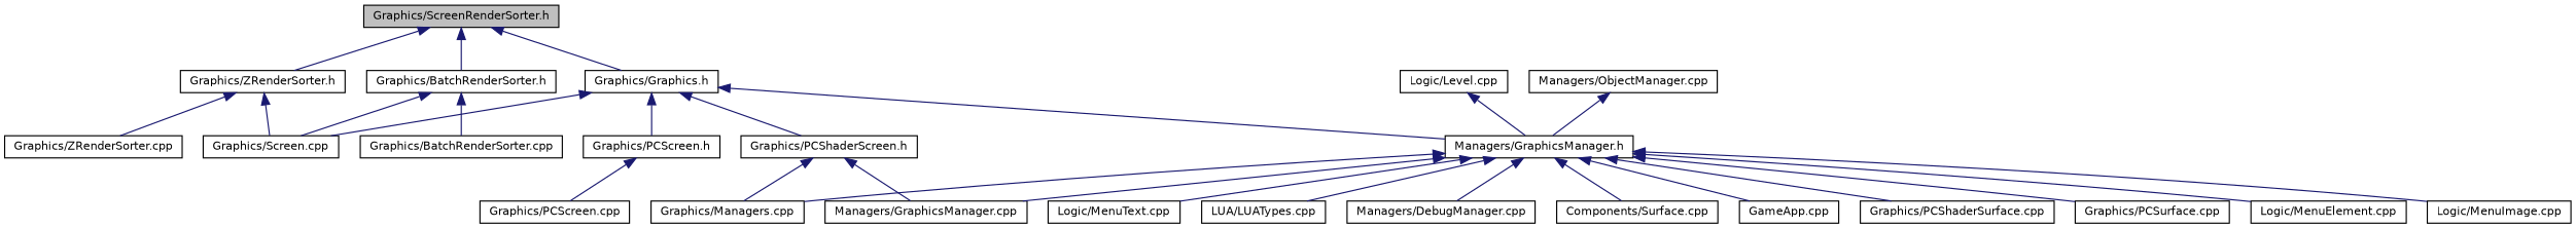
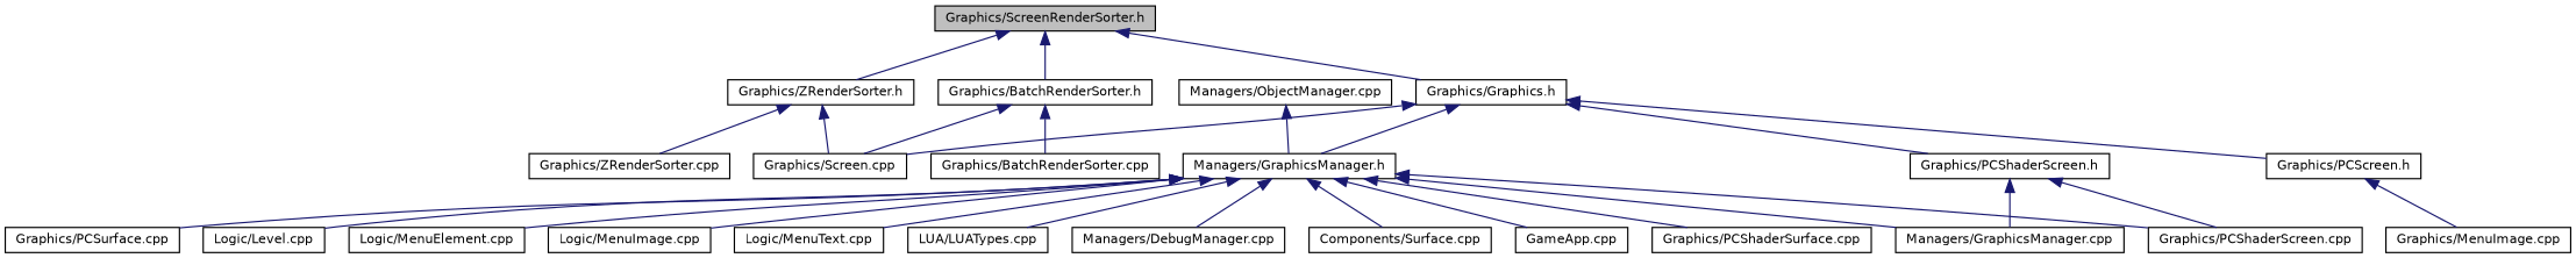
  digraph {
    node [color=black fillcolor=white fontname=Helvetica fontsize=10 shape=record style=filled]
    edge [color=midnightblue dir=back fontname=Helvetica fontsize=10 labelfontname=Helvetica labelfontsize=10 style=solid]
    n1 [fillcolor=grey75 fontcolor=black height=0.2 label="Graphics/ScreenRenderSorter.h" width=0.4]
    n2 [height=0.2 label="Graphics/BatchRenderSorter.h" width=0.4]
    n3 [height=0.2 label="Graphics/Graphics.h" width=0.4]
    n4 [height=0.2 label="Graphics/ZRenderSorter.h" width=0.4]
    n5 [height=0.2 label="Graphics/BatchRenderSorter.cpp" width=0.4]
    n6 [height=0.2 label="Graphics/Screen.cpp" width=0.4]
    n7 [height=0.2 label="Graphics/PCScreen.h" width=0.4]
    n8 [height=0.2 label="Graphics/PCShaderScreen.h" width=0.4]
    n9 [height=0.2 label="Managers/GraphicsManager.h" width=0.4]
    n10 [height=0.2 label="Graphics/ZRenderSorter.cpp" width=0.4]
-   n11 [height=0.2 label="Graphics/PCScreen.cpp" width=0.4]
-   n12 [height=0.2 label="Graphics/Managers.cpp" width=0.4]
+   n11 [height=0.2 label="Graphics/MenuImage.cpp" width=0.4]
+   n12 [height=0.2 label="Graphics/PCShaderScreen.cpp" width=0.4]
    n13 [height=0.2 label="Managers/GraphicsManager.cpp" width=0.4]
    n14 [height=0.2 label="Components/Surface.cpp" width=0.4]
    n15 [height=0.2 label="GameApp.cpp" width=0.4]
    n16 [height=0.2 label="Graphics/PCShaderSurface.cpp" width=0.4]
    n17 [height=0.2 label="Graphics/PCSurface.cpp" width=0.4]
    n18 [height=0.2 label="Logic/Level.cpp" width=0.4]
    n19 [height=0.2 label="Logic/MenuElement.cpp" width=0.4]
    n20 [height=0.2 label="Logic/MenuImage.cpp" width=0.4]
    n21 [height=0.2 label="Logic/MenuText.cpp" width=0.4]
    n22 [height=0.2 label="LUA/LUATypes.cpp" width=0.4]
    n23 [height=0.2 label="Managers/DebugManager.cpp" width=0.4]
    n24 [height=0.2 label="Managers/ObjectManager.cpp" width=0.4]
    n1 -> n2
    n1 -> n3
    n1 -> n4
    n2 -> n5
    n2 -> n6
    n3 -> n6
    n3 -> n7
    n3 -> n8
    n3 -> n9
    n4 -> n6
    n4 -> n10
    n7 -> n11
    n8 -> n12
    n8 -> n13
    n9 -> n12
    n9 -> n13
    n9 -> n14
    n9 -> n15
    n9 -> n16
    n9 -> n17
-   n18 -> n9
+   n9 -> n18
    n9 -> n19
    n9 -> n20
    n9 -> n21
    n9 -> n22
    n9 -> n23
    n24 -> n9
  }
